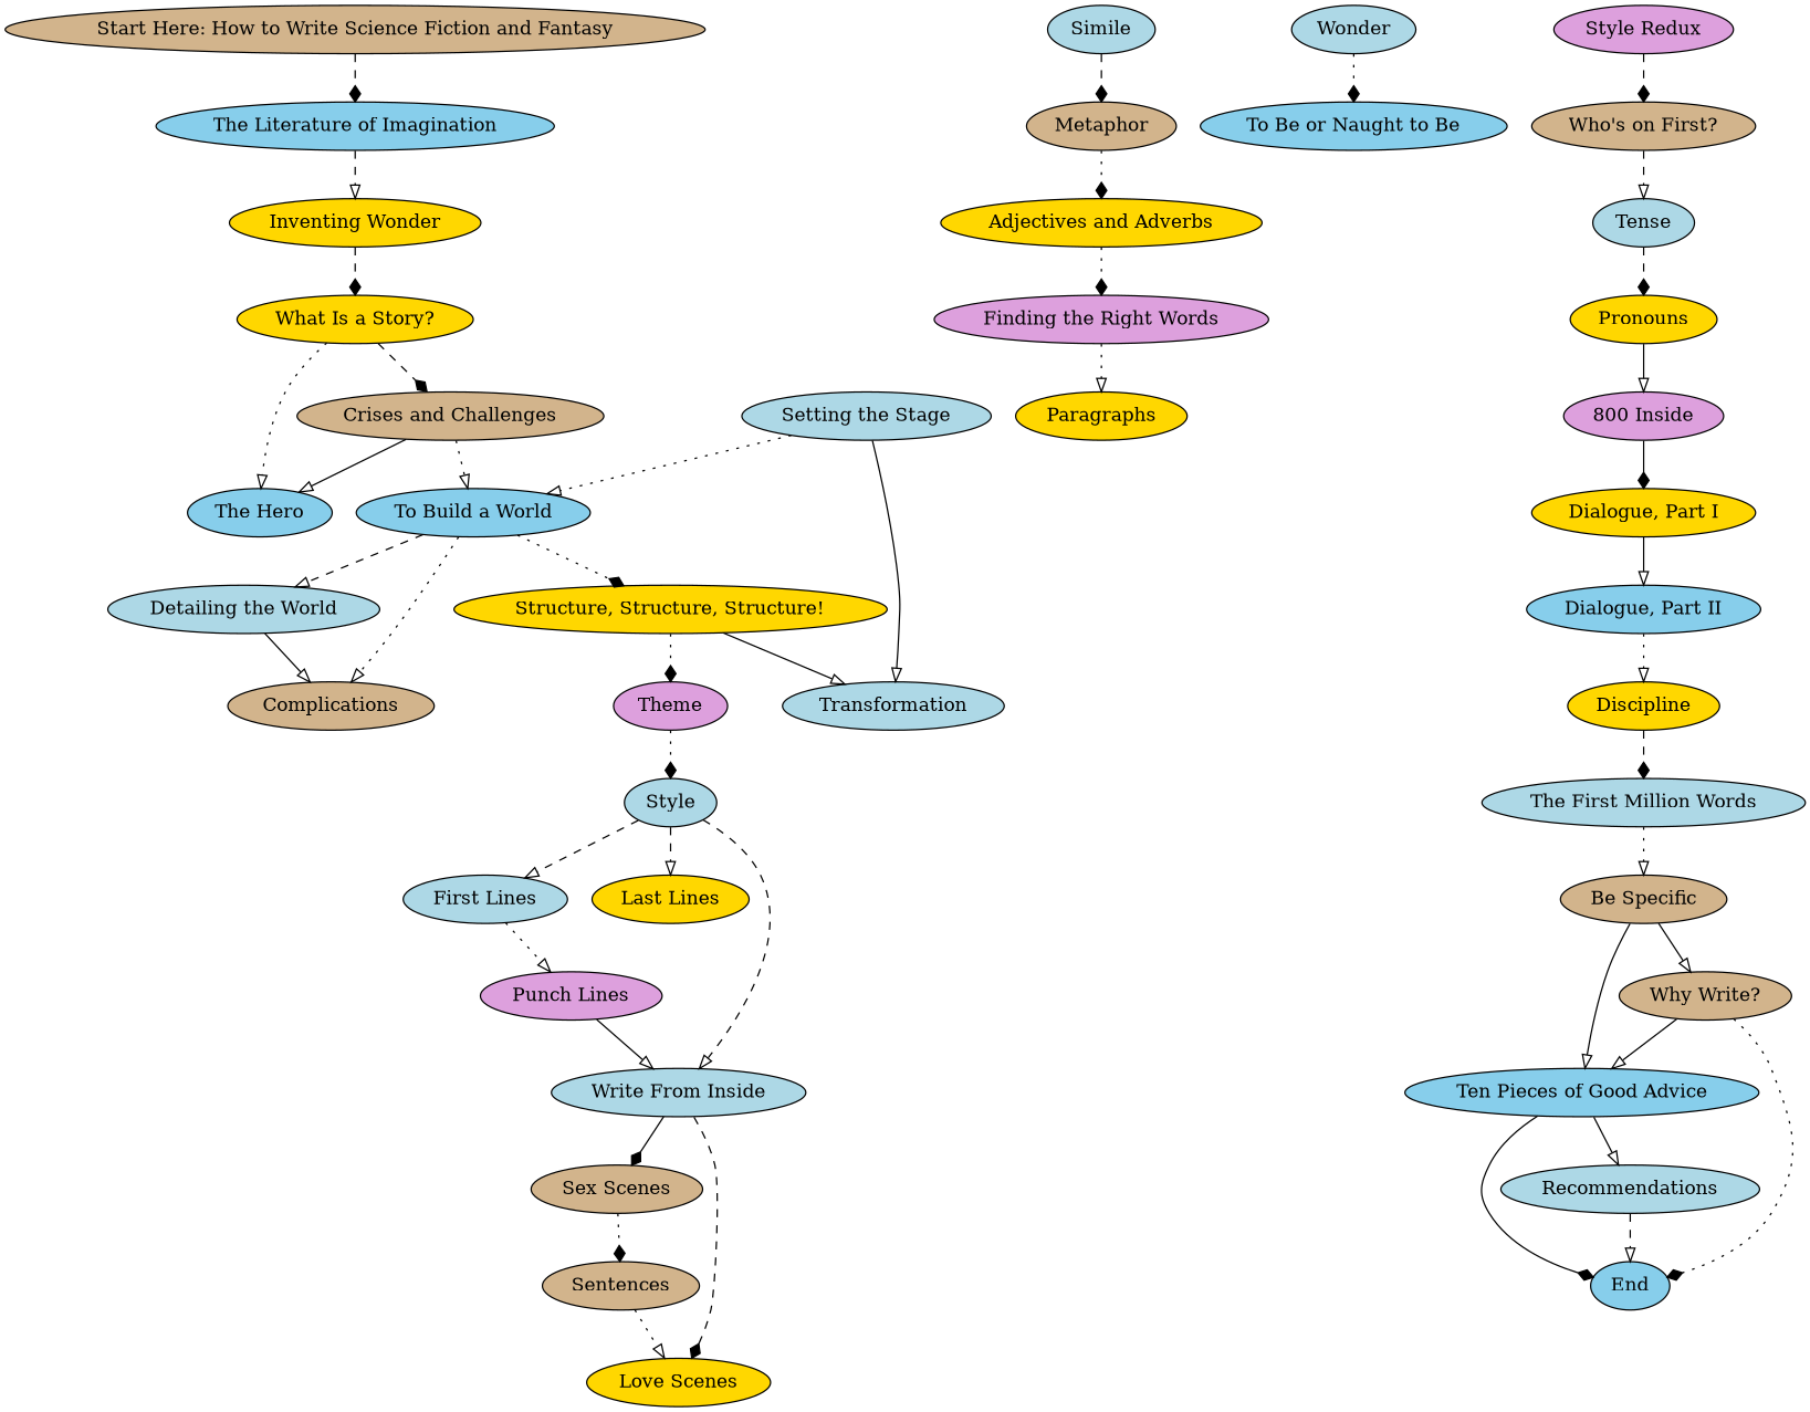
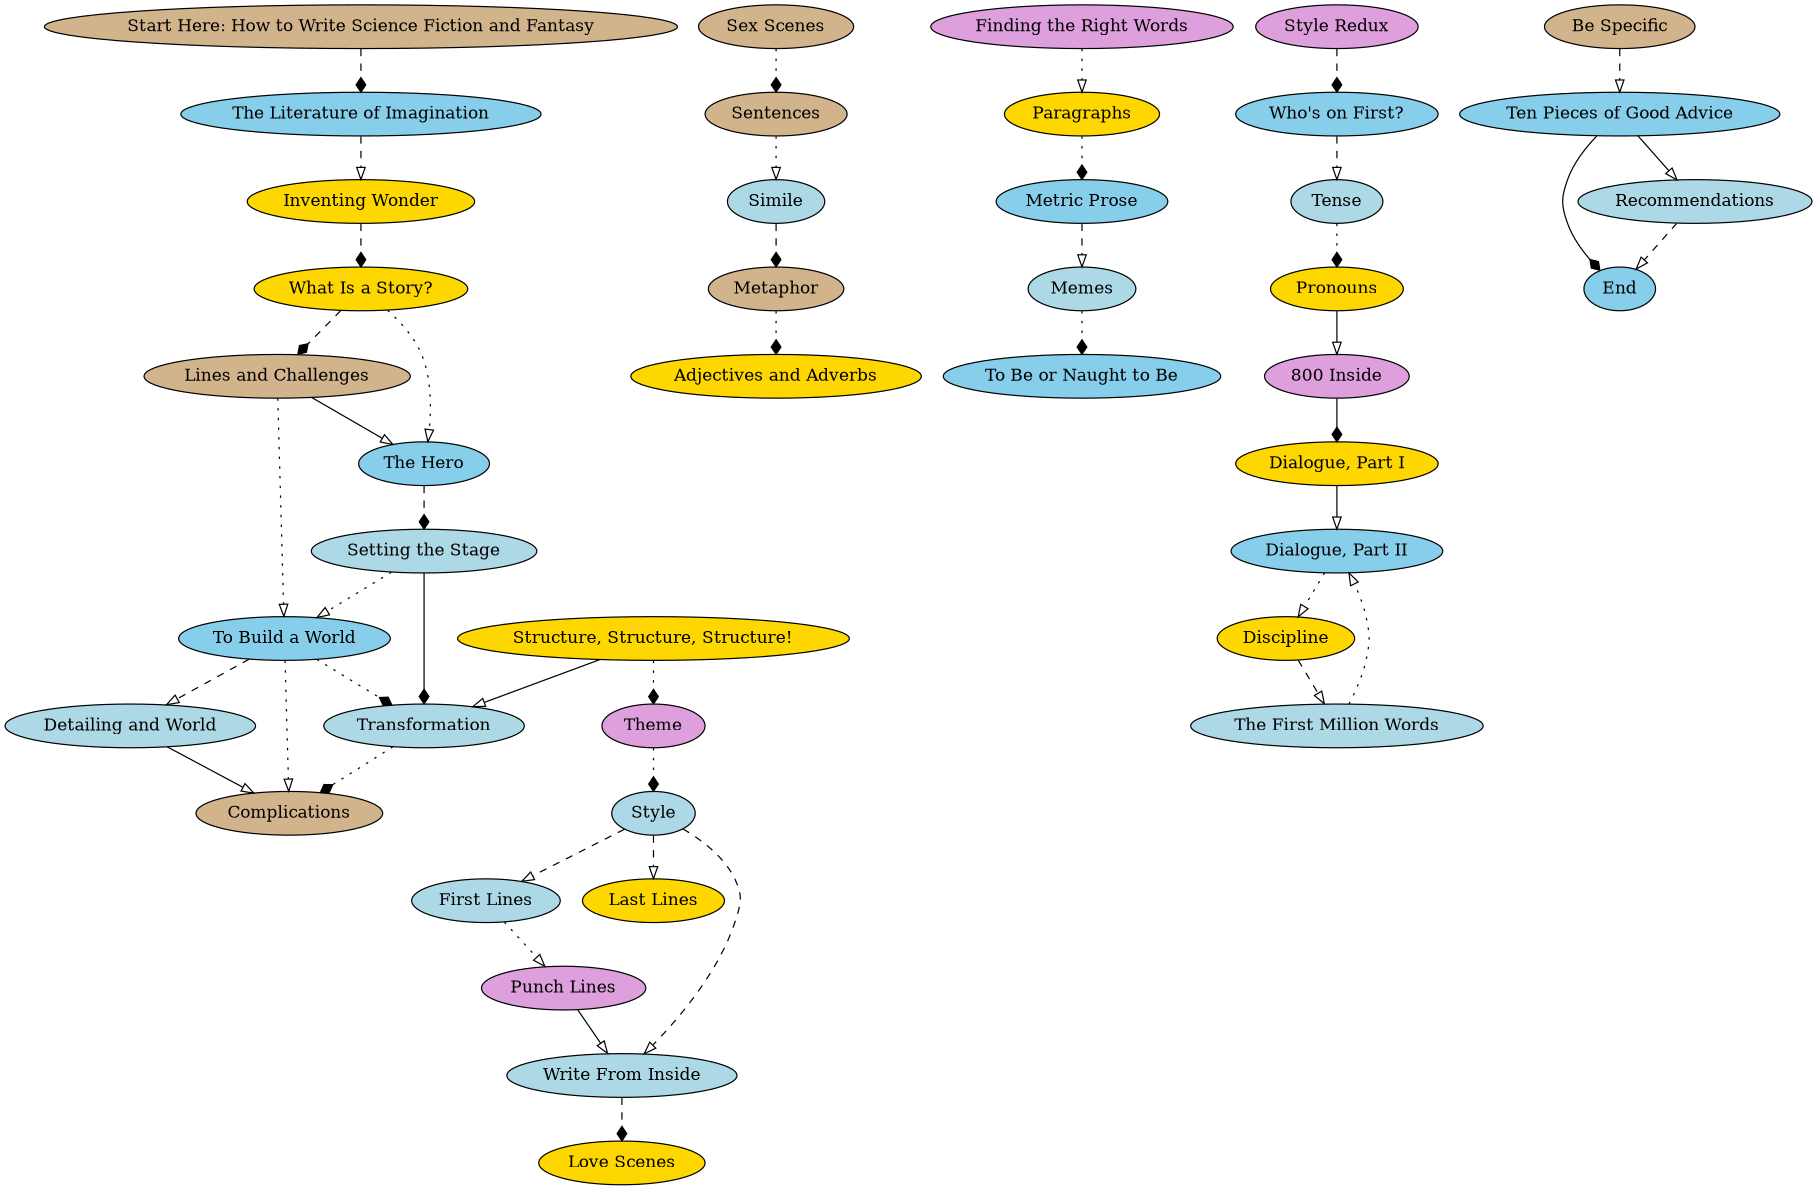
  digraph {
    rankdir=TB
    node [fillcolor=lightblue shape=ellipse style=filled]
    edge [arrowhead=onormal style=dotted]
    n1 [fillcolor=tan label="Start Here: How to Write Science Fiction and Fantasy"]
    n2 [fillcolor=skyblue label="The Literature of Imagination"]
    n3 [fillcolor=gold label="Inventing Wonder"]
    n4 [fillcolor=gold label="What Is a Story?"]
-   n5 [fillcolor=tan label="Crises and Challenges"]
+   n5 [fillcolor=tan label="Lines and Challenges"]
    n6 [fillcolor=skyblue label="The Hero"]
    n7 [fillcolor=skyblue label="To Build a World"]
    n8 [label="Setting the Stage"]
-   n9 [label="Detailing the World"]
+   n9 [label="Detailing and World"]
    n10 [fillcolor=tan label=Complications]
    n11 [fillcolor=gold label="Structure, Structure, Structure!"]
    n12 [label=Transformation]
    n13 [fillcolor=plum label=Theme]
    n14 [label=Style]
    n15 [label="First Lines"]
    n16 [fillcolor=gold label="Last Lines"]
    n17 [label="Write From Inside"]
    n18 [fillcolor=plum label="Punch Lines"]
    n19 [fillcolor=tan label="Sex Scenes"]
    n20 [fillcolor=gold label="Love Scenes"]
    n21 [fillcolor=tan label=Sentences]
    n22 [label=Simile]
    n23 [fillcolor=tan label=Metaphor]
    n24 [fillcolor=gold label="Adjectives and Adverbs"]
    n25 [fillcolor=plum label="Finding the Right Words"]
    n26 [fillcolor=gold label=Paragraphs]
-   n28 [label=Wonder]
+   n27 [fillcolor=skyblue label="Metric Prose"]
+   n28 [label=Memes]
    n29 [fillcolor=skyblue label="To Be or Naught to Be"]
    n30 [fillcolor=plum label="Style Redux"]
-   n31 [fillcolor=tan label="Who's on First?"]
+   n31 [fillcolor=skyblue label="Who's on First?"]
    n32 [label=Tense]
    n33 [fillcolor=gold label=Pronouns]
    n34 [fillcolor=plum label="800 Inside"]
    n35 [fillcolor=gold label="Dialogue, Part I"]
    n36 [fillcolor=skyblue label="Dialogue, Part II"]
    n37 [fillcolor=gold label=Discipline]
    n38 [label="The First Million Words"]
    n39 [fillcolor=tan label="Be Specific"]
-   n40 [fillcolor=tan label="Why Write?"]
    n41 [fillcolor=skyblue label="Ten Pieces of Good Advice"]
    n42 [fillcolor=skyblue label=End]
    n43 [label=Recommendations]
    n1 -> n2 [arrowhead=diamond style=dashed]
    n2 -> n3 [style=dashed]
    n3 -> n4 [arrowhead=diamond style=dashed]
    n4 -> n5 [arrowhead=diamond style=dashed]
    n4 -> n6
    n5 -> n6 [style=solid]
    n5 -> n7
+   n6 -> n8 [arrowhead=diamond style=dashed]
    n7 -> n9 [style=dashed]
    n7 -> n10
-   n7 -> n11 [arrowhead=diamond]
+   n7 -> n12 [arrowhead=diamond]
    n8 -> n7
-   n8 -> n12 [style=solid]
+   n8 -> n12 [arrowhead=diamond style=solid]
    n9 -> n10 [style=solid]
    n11 -> n12 [style=solid]
    n11 -> n13 [arrowhead=diamond]
+   n12 -> n10 [arrowhead=diamond]
    n13 -> n14 [arrowhead=diamond]
    n14 -> n15 [style=dashed]
    n14 -> n16 [style=dashed]
    n14 -> n17 [style=dashed]
    n15 -> n18
-   n17 -> n19 [arrowhead=diamond style=solid]
    n17 -> n20 [arrowhead=diamond style=dashed]
    n18 -> n17 [style=solid]
    n19 -> n21 [arrowhead=diamond]
-   n21 -> n20
+   n21 -> n22
    n22 -> n23 [arrowhead=diamond style=dashed]
    n23 -> n24 [arrowhead=diamond]
-   n24 -> n25 [arrowhead=diamond]
    n25 -> n26
+   n26 -> n27 [arrowhead=diamond]
+   n27 -> n28 [style=dashed]
    n28 -> n29 [arrowhead=diamond]
    n30 -> n31 [arrowhead=diamond style=dashed]
    n31 -> n32 [style=dashed]
-   n32 -> n33 [arrowhead=diamond style=dashed]
+   n32 -> n33 [arrowhead=diamond]
    n33 -> n34 [style=solid]
    n34 -> n35 [arrowhead=diamond style=solid]
    n35 -> n36 [style=solid]
    n36 -> n37
-   n37 -> n38 [arrowhead=diamond style=dashed]
-   n38 -> n39
-   n39 -> n40 [style=solid]
-   n39 -> n41 [style=solid]
-   n40 -> n41 [style=solid]
-   n40 -> n42 [arrowhead=diamond]
+   n37 -> n38 [style=dashed]
+   n38 -> n36
+   n39 -> n41 [style=dashed]
    n41 -> n42 [arrowhead=diamond style=solid]
    n41 -> n43 [style=solid]
    n43 -> n42 [style=dashed]
  }
